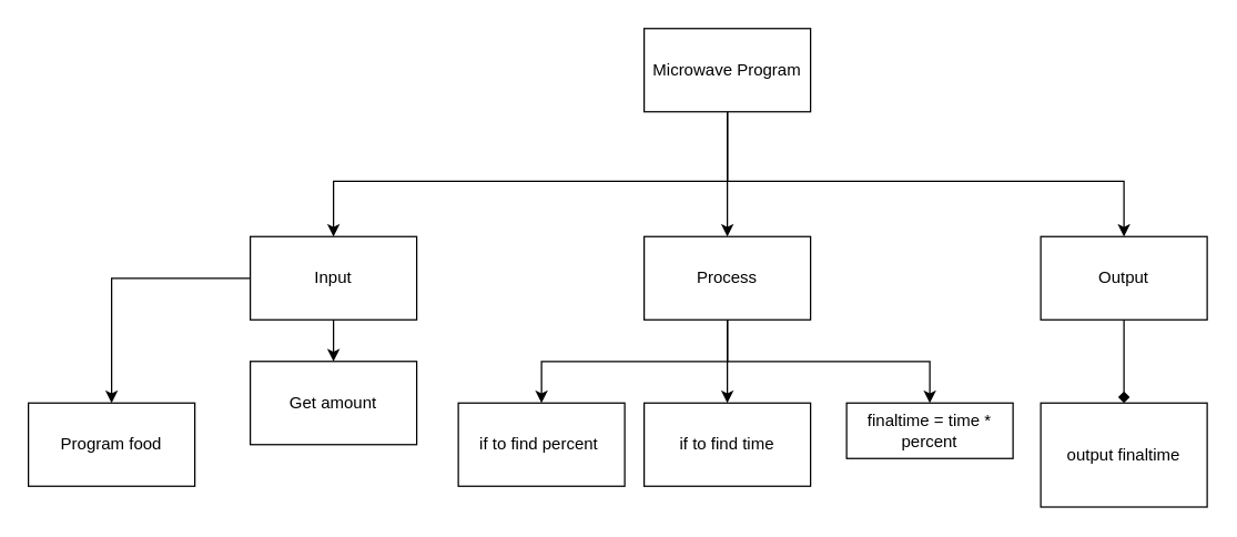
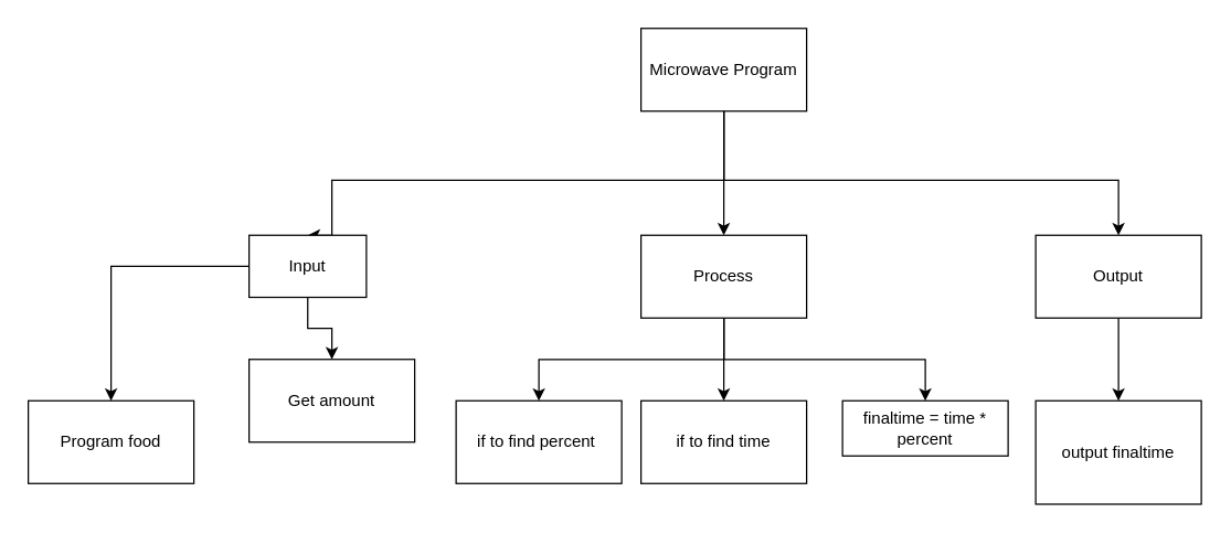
  <mxCell id="0" />
  <mxCell id="1" parent="0" />
  <mxCell id="2" style="edgeStyle=orthogonalEdgeStyle;html=1;entryX=0.5;entryY=0;entryDx=0;entryDy=0;rounded=0;" edge="1" parent="1" source="5" target="12"><mxGeometry relative="1" as="geometry" /></mxCell>
  <mxCell id="3" style="edgeStyle=orthogonalEdgeStyle;rounded=0;html=1;entryX=0.5;entryY=0;entryDx=0;entryDy=0;" edge="1" parent="1" source="5" target="8"><mxGeometry relative="1" as="geometry"><Array as="points"><mxPoint x="524" y="130" /><mxPoint x="240" y="130" /></Array></mxGeometry></mxCell>
  <mxCell id="4" style="edgeStyle=orthogonalEdgeStyle;rounded=0;html=1;entryX=0.5;entryY=0;entryDx=0;entryDy=0;" edge="1" parent="1" source="5" target="14"><mxGeometry relative="1" as="geometry"><Array as="points"><mxPoint x="524" y="130" /><mxPoint x="810" y="130" /></Array></mxGeometry></mxCell>
  <mxCell id="5" value="Microwave Program" style="rounded=0;whiteSpace=wrap;html=1;" vertex="1" parent="1"><mxGeometry x="464" y="20" width="120" height="60" as="geometry" /></mxCell>
  <mxCell id="6" style="edgeStyle=orthogonalEdgeStyle;rounded=0;html=1;entryX=0.5;entryY=0;entryDx=0;entryDy=0;" edge="1" parent="1" source="8" target="15"><mxGeometry relative="1" as="geometry" /></mxCell>
  <mxCell id="7" style="edgeStyle=orthogonalEdgeStyle;rounded=0;html=1;entryX=0.5;entryY=0;entryDx=0;entryDy=0;" edge="1" parent="1" source="8" target="16"><mxGeometry relative="1" as="geometry" /></mxCell>
- <mxCell id="8" value="Input" style="rounded=0;whiteSpace=wrap;html=1;" vertex="1" parent="1"><mxGeometry x="180" y="170" width="120" height="60" as="geometry" /></mxCell>
+ <mxCell id="8" value="Input" style="rounded=0;whiteSpace=wrap;html=1;" vertex="1" parent="1"><mxGeometry x="180" y="170" width="85" height="45" as="geometry" /></mxCell>
  <mxCell id="9" style="edgeStyle=orthogonalEdgeStyle;rounded=0;html=1;entryX=0.5;entryY=0;entryDx=0;entryDy=0;exitX=0.5;exitY=1;exitDx=0;exitDy=0;" edge="1" parent="1" source="12" target="17"><mxGeometry relative="1" as="geometry" /></mxCell>
  <mxCell id="10" style="edgeStyle=none;html=1;exitX=0.5;exitY=1;exitDx=0;exitDy=0;entryX=0.5;entryY=0;entryDx=0;entryDy=0;rounded=0;" edge="1" parent="1" source="12" target="20"><mxGeometry relative="1" as="geometry"><Array as="points"><mxPoint x="524" y="260" /><mxPoint x="390" y="260" /></Array></mxGeometry></mxCell>
  <mxCell id="11" style="edgeStyle=none;html=1;exitX=0.5;exitY=1;exitDx=0;exitDy=0;entryX=0.5;entryY=0;entryDx=0;entryDy=0;" edge="1" parent="1" source="12" target="19"><mxGeometry relative="1" as="geometry" /></mxCell>
  <mxCell id="12" value="Process" style="rounded=0;whiteSpace=wrap;html=1;" vertex="1" parent="1"><mxGeometry x="464" y="170" width="120" height="60" as="geometry" /></mxCell>
- <mxCell id="13" style="edgeStyle=orthogonalEdgeStyle;rounded=0;html=1;entryX=0.5;entryY=0;entryDx=0;entryDy=0;endArrow=diamond;" edge="1" parent="1" source="14" target="18"><mxGeometry relative="1" as="geometry" /></mxCell>
+ <mxCell id="13" style="edgeStyle=orthogonalEdgeStyle;rounded=0;html=1;entryX=0.5;entryY=0;entryDx=0;entryDy=0;" edge="1" parent="1" source="14" target="18"><mxGeometry relative="1" as="geometry" /></mxCell>
  <mxCell id="14" value="Output" style="rounded=0;whiteSpace=wrap;html=1;" vertex="1" parent="1"><mxGeometry x="750" y="170" width="120" height="60" as="geometry" /></mxCell>
  <mxCell id="15" value="Program food" style="rounded=0;whiteSpace=wrap;html=1;" vertex="1" parent="1"><mxGeometry x="20" y="290" width="120" height="60" as="geometry" /></mxCell>
  <mxCell id="16" value="Get amount" style="rounded=0;whiteSpace=wrap;html=1;" vertex="1" parent="1"><mxGeometry x="180" y="260" width="120" height="60" as="geometry" /></mxCell>
  <mxCell id="17" value="finaltime = time * percent" style="rounded=0;whiteSpace=wrap;html=1;" vertex="1" parent="1"><mxGeometry x="610" y="290" width="120" height="40" as="geometry" /></mxCell>
  <mxCell id="18" value="output finaltime" style="rounded=0;whiteSpace=wrap;html=1;" vertex="1" parent="1"><mxGeometry x="750" y="290" width="120" height="75" as="geometry" /></mxCell>
  <mxCell id="19" value="if to find time" style="rounded=0;whiteSpace=wrap;html=1;" vertex="1" parent="1"><mxGeometry x="464" y="290" width="120" height="60" as="geometry" /></mxCell>
  <mxCell id="20" value="if to find percent&amp;nbsp;" style="rounded=0;whiteSpace=wrap;html=1;" vertex="1" parent="1"><mxGeometry x="330" y="290" width="120" height="60" as="geometry" /></mxCell>
